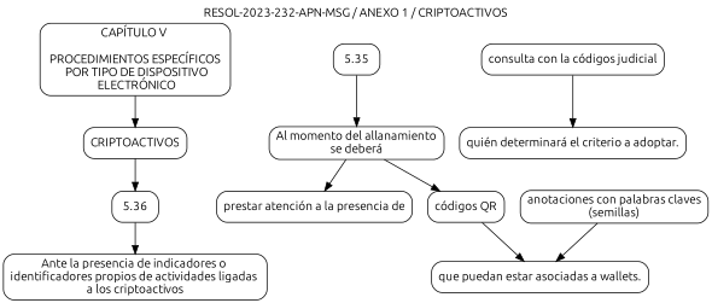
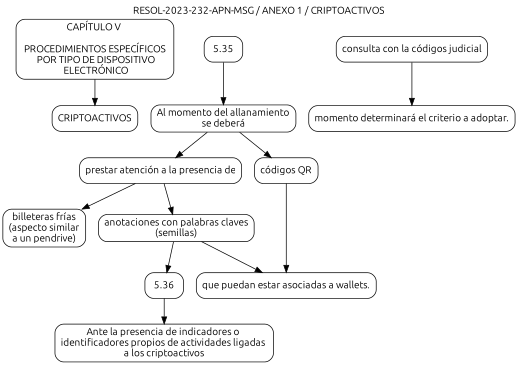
  digraph {
    fontname=Ubuntu
    label="RESOL-2023-232-APN-MSG / ANEXO 1 / CRIPTOACTIVOS"
    labelloc=t
    node [fontname=Ubuntu shape=box style=rounded]
    edge [fontname=Ubuntu]
    "CAPÍTULO V \n\n PROCEDIMIENTOS ESPECÍFICOS \n POR TIPO DE DISPOSITIVO\n ELECTRÓNICO"
    CRIPTOACTIVOS
    5.36
    5.35
    "Al momento del allanamiento\nse deberá"
    "Ante la presencia de indicadores o \nidentificadores propios de actividades ligadas \na los criptoactivos"
    "prestar atención a la presencia de"
    "códigos QR"
+   "billeteras frías\n(aspecto similar\na un pendrive)"
    "anotaciones con palabras claves\n(semillas)"
    "que puedan estar asociadas a wallets."
    n12 [label="consulta con la códigos judicial"]
-   "quién determinará el criterio a adoptar."
+   "quién determinará el criterio a adoptar." [label="momento determinará el criterio a adoptar."]
    "CAPÍTULO V \n\n PROCEDIMIENTOS ESPECÍFICOS \n POR TIPO DE DISPOSITIVO\n ELECTRÓNICO" -> CRIPTOACTIVOS
-   CRIPTOACTIVOS -> 5.36
+   "anotaciones con palabras claves\n(semillas)" -> 5.36
    5.36 -> "Ante la presencia de indicadores o \nidentificadores propios de actividades ligadas \na los criptoactivos"
    5.35 -> "Al momento del allanamiento\nse deberá"
    "Al momento del allanamiento\nse deberá" -> "prestar atención a la presencia de"
    "Al momento del allanamiento\nse deberá" -> "códigos QR"
+   "prestar atención a la presencia de" -> "billeteras frías\n(aspecto similar\na un pendrive)"
+   "prestar atención a la presencia de" -> "anotaciones con palabras claves\n(semillas)"
    "códigos QR" -> "que puedan estar asociadas a wallets."
    "anotaciones con palabras claves\n(semillas)" -> "que puedan estar asociadas a wallets."
    n12 -> "quién determinará el criterio a adoptar."
  }
